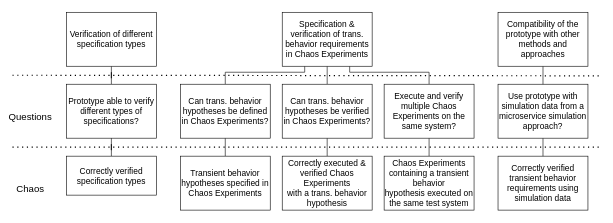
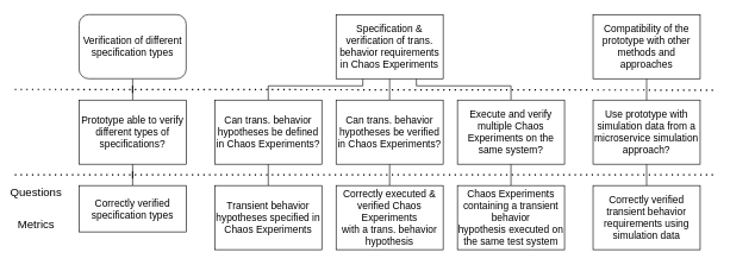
  <mxCell id="0" />
  <mxCell id="1" parent="0" />
  <mxCell id="2" value="" style="edgeStyle=orthogonalEdgeStyle;rounded=0;orthogonalLoop=1;jettySize=auto;html=1;fontSize=16;endArrow=none;endFill=0;" parent="1" source="3" target="4" edge="1"><mxGeometry relative="1" as="geometry" /></mxCell>
- <mxCell id="3" value="Verification of different specification types" style="rounded=0;whiteSpace=wrap;html=1;fontSize=14;" parent="1" vertex="1"><mxGeometry x="110" y="20" width="150" height="90" as="geometry" /></mxCell>
+ <mxCell id="3" value="Verification of different specification types" style="whiteSpace=wrap;html=1;fontSize=14;rounded=1;" parent="1" vertex="1"><mxGeometry x="110" y="20" width="150" height="90" as="geometry" /></mxCell>
  <mxCell id="4" value="Prototype able to verify different types of specifications?" style="rounded=0;whiteSpace=wrap;html=1;fontSize=14;" parent="1" vertex="1"><mxGeometry x="110" y="140" width="150" height="90" as="geometry" /></mxCell>
  <mxCell id="5" value="" style="edgeStyle=orthogonalEdgeStyle;rounded=0;orthogonalLoop=1;jettySize=auto;html=1;fontSize=16;endArrow=none;endFill=0;" parent="1" source="6" target="4" edge="1"><mxGeometry relative="1" as="geometry" /></mxCell>
  <mxCell id="6" value="Correctly verified specification types" style="rounded=0;whiteSpace=wrap;html=1;fontSize=14;" parent="1" vertex="1"><mxGeometry x="110" y="260" width="150" height="65" as="geometry" /></mxCell>
  <mxCell id="7" style="edgeStyle=orthogonalEdgeStyle;rounded=0;orthogonalLoop=1;jettySize=auto;html=1;exitX=0.25;exitY=1;exitDx=0;exitDy=0;entryX=0.5;entryY=0;entryDx=0;entryDy=0;fontSize=16;endArrow=none;endFill=0;" parent="1" source="10" target="12" edge="1"><mxGeometry relative="1" as="geometry"><Array as="points"><mxPoint x="508" y="120" /><mxPoint x="375" y="120" /></Array></mxGeometry></mxCell>
  <mxCell id="8" style="edgeStyle=orthogonalEdgeStyle;rounded=0;orthogonalLoop=1;jettySize=auto;html=1;exitX=0.5;exitY=1;exitDx=0;exitDy=0;entryX=0.5;entryY=0;entryDx=0;entryDy=0;fontSize=16;endArrow=none;endFill=0;" parent="1" source="10" target="14" edge="1"><mxGeometry relative="1" as="geometry" /></mxCell>
  <mxCell id="9" style="edgeStyle=orthogonalEdgeStyle;rounded=0;orthogonalLoop=1;jettySize=auto;html=1;exitX=0.75;exitY=1;exitDx=0;exitDy=0;entryX=0.5;entryY=0;entryDx=0;entryDy=0;fontSize=16;endArrow=none;endFill=0;" parent="1" source="10" target="16" edge="1"><mxGeometry relative="1" as="geometry"><Array as="points"><mxPoint x="583" y="120" /><mxPoint x="715" y="120" /></Array></mxGeometry></mxCell>
  <mxCell id="10" value="Specification &amp;amp; verification of trans. behavior requirements in Chaos Experiments" style="rounded=0;whiteSpace=wrap;html=1;fontSize=14;" parent="1" vertex="1"><mxGeometry x="470" y="20" width="150" height="90" as="geometry" /></mxCell>
  <mxCell id="11" style="edgeStyle=orthogonalEdgeStyle;rounded=0;orthogonalLoop=1;jettySize=auto;html=1;exitX=0.5;exitY=1;exitDx=0;exitDy=0;entryX=0.5;entryY=0;entryDx=0;entryDy=0;fontSize=16;endArrow=none;endFill=0;" parent="1" source="12" target="17" edge="1"><mxGeometry relative="1" as="geometry" /></mxCell>
  <mxCell id="12" value="&lt;div style=&quot;font-size: 14px;&quot;&gt;Can trans. behavior hypotheses be defined in Chaos&amp;nbsp;&lt;span style=&quot;background-color: initial;&quot;&gt;Experiments?&lt;/span&gt;&lt;/div&gt;" style="rounded=0;whiteSpace=wrap;html=1;fontSize=14;" parent="1" vertex="1"><mxGeometry x="300" y="140" width="150" height="90" as="geometry" /></mxCell>
  <mxCell id="13" style="edgeStyle=orthogonalEdgeStyle;rounded=0;orthogonalLoop=1;jettySize=auto;html=1;exitX=0.5;exitY=1;exitDx=0;exitDy=0;entryX=0.5;entryY=0;entryDx=0;entryDy=0;fontSize=16;endArrow=none;endFill=0;" parent="1" source="14" target="18" edge="1"><mxGeometry relative="1" as="geometry" /></mxCell>
  <mxCell id="14" value="Can trans. behavior hypotheses be verified in&amp;nbsp;Chaos Experiments?" style="rounded=0;whiteSpace=wrap;html=1;fontSize=14;" parent="1" vertex="1"><mxGeometry x="470" y="140" width="150" height="90" as="geometry" /></mxCell>
  <mxCell id="15" style="edgeStyle=orthogonalEdgeStyle;rounded=0;orthogonalLoop=1;jettySize=auto;html=1;exitX=0.5;exitY=1;exitDx=0;exitDy=0;entryX=0.5;entryY=0;entryDx=0;entryDy=0;fontSize=16;endArrow=none;endFill=0;" parent="1" source="16" target="19" edge="1"><mxGeometry relative="1" as="geometry" /></mxCell>
  <mxCell id="16" value="&lt;div style=&quot;font-size: 14px;&quot;&gt;Execute and verify multiple Chaos Experiments on the same system?&lt;/div&gt;" style="rounded=0;whiteSpace=wrap;html=1;fontSize=14;" parent="1" vertex="1"><mxGeometry x="640" y="140" width="150" height="90" as="geometry" /></mxCell>
  <mxCell id="17" value="Transient behavior hypotheses specified in Chaos Experiments" style="rounded=0;whiteSpace=wrap;html=1;fontSize=14;" parent="1" vertex="1"><mxGeometry x="300" y="260" width="150" height="90" as="geometry" /></mxCell>
  <mxCell id="18" value="Correctly executed &amp;amp; verified Chaos Experiments&lt;br style=&quot;font-size: 14px;&quot;&gt;with a trans. behavior hypothesis" style="rounded=0;whiteSpace=wrap;html=1;fontSize=14;" parent="1" vertex="1"><mxGeometry x="470" y="260" width="150" height="90" as="geometry" /></mxCell>
  <mxCell id="19" value="Chaos Experiments containing a transient behavior&lt;br style=&quot;font-size: 14px;&quot;&gt;hypothesis executed on the same test system" style="rounded=0;whiteSpace=wrap;html=1;fontSize=14;" parent="1" vertex="1"><mxGeometry x="640" y="260" width="150" height="90" as="geometry" /></mxCell>
  <mxCell id="20" value="Correctly verified transient behavior requirements using&lt;br&gt;simulation data" style="rounded=0;whiteSpace=wrap;html=1;fontSize=14;" parent="1" vertex="1"><mxGeometry x="830" y="260" width="150" height="90" as="geometry" /></mxCell>
  <mxCell id="21" style="edgeStyle=orthogonalEdgeStyle;rounded=0;orthogonalLoop=1;jettySize=auto;html=1;exitX=0.5;exitY=1;exitDx=0;exitDy=0;entryX=0.5;entryY=0;entryDx=0;entryDy=0;fontSize=16;endArrow=none;endFill=0;" parent="1" source="22" target="20" edge="1"><mxGeometry relative="1" as="geometry" /></mxCell>
  <mxCell id="22" value="Use prototype with simulation data from a microservice simulation approach?" style="rounded=0;whiteSpace=wrap;html=1;fontSize=14;" parent="1" vertex="1"><mxGeometry x="830" y="140" width="150" height="90" as="geometry" /></mxCell>
  <mxCell id="23" style="edgeStyle=orthogonalEdgeStyle;rounded=0;orthogonalLoop=1;jettySize=auto;html=1;exitX=0.5;exitY=1;exitDx=0;exitDy=0;entryX=0.5;entryY=0;entryDx=0;entryDy=0;fontSize=16;endArrow=none;endFill=0;" parent="1" source="24" target="22" edge="1"><mxGeometry relative="1" as="geometry" /></mxCell>
  <mxCell id="24" value="Compatibility of the prototype with other methods and&lt;br style=&quot;font-size: 14px;&quot;&gt;approaches" style="rounded=0;whiteSpace=wrap;html=1;fontSize=14;" parent="1" vertex="1"><mxGeometry x="830" y="20" width="150" height="90" as="geometry" /></mxCell>
- <mxCell id="25" value="Questions" style="text;html=1;strokeColor=none;fillColor=none;align=center;verticalAlign=middle;whiteSpace=wrap;rounded=0;fontSize=16;" parent="1" vertex="1"><mxGeometry x="20" y="180" width="60" height="30" as="geometry" /></mxCell>
- <mxCell id="26" value="Chaos" style="text;html=1;strokeColor=none;fillColor=none;align=center;verticalAlign=middle;whiteSpace=wrap;rounded=0;fontSize=16;" parent="1" vertex="1"><mxGeometry x="20" y="300" width="60" height="30" as="geometry" /></mxCell>
+ <mxCell id="25" value="Questions" style="text;html=1;strokeColor=none;fillColor=none;align=center;verticalAlign=middle;whiteSpace=wrap;rounded=0;fontSize=16;" parent="1" vertex="1"><mxGeometry x="20" y="255" width="60" height="30" as="geometry" /></mxCell>
+ <mxCell id="26" value="Metrics" style="text;html=1;strokeColor=none;fillColor=none;align=center;verticalAlign=middle;whiteSpace=wrap;rounded=0;fontSize=16;" parent="1" vertex="1"><mxGeometry x="20" y="300" width="60" height="30" as="geometry" /></mxCell>
  <mxCell id="27" value="" style="endArrow=none;dashed=1;html=1;dashPattern=1 3;strokeWidth=2;rounded=0;fontSize=16;" parent="1" edge="1"><mxGeometry width="50" height="50" relative="1" as="geometry"><mxPoint x="20" y="125" as="sourcePoint" /><mxPoint x="1000" y="126" as="targetPoint" /></mxGeometry></mxCell>
  <mxCell id="28" value="" style="endArrow=none;dashed=1;html=1;dashPattern=1 3;strokeWidth=2;rounded=0;fontSize=16;" parent="1" edge="1"><mxGeometry width="50" height="50" relative="1" as="geometry"><mxPoint x="20" y="245" as="sourcePoint" /><mxPoint x="1000" y="245" as="targetPoint" /></mxGeometry></mxCell>
